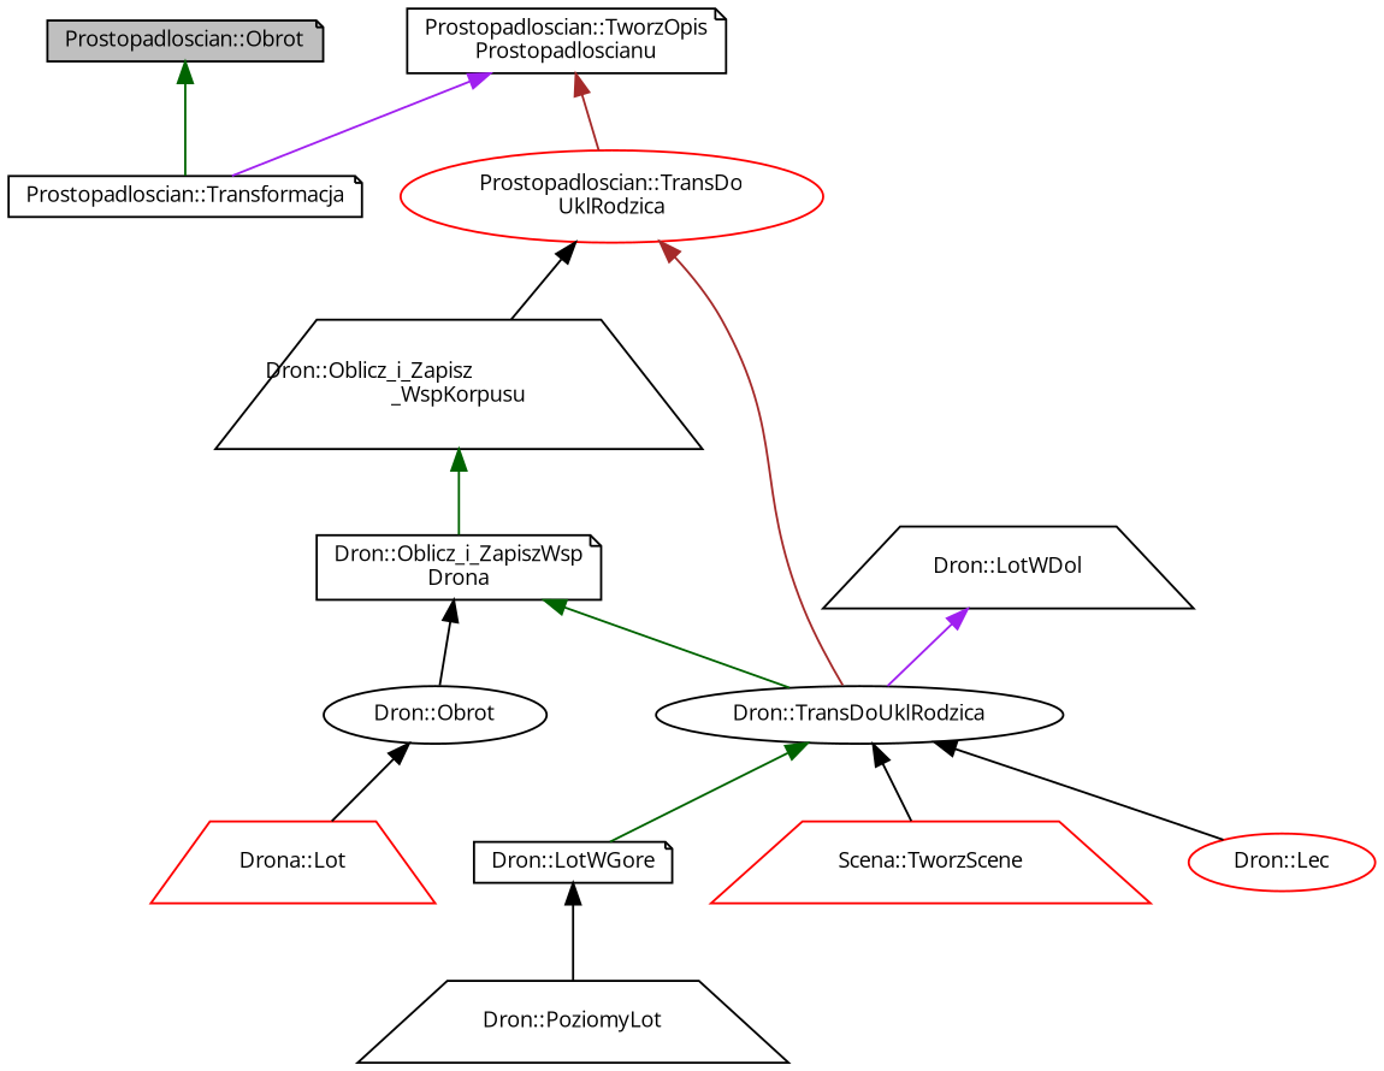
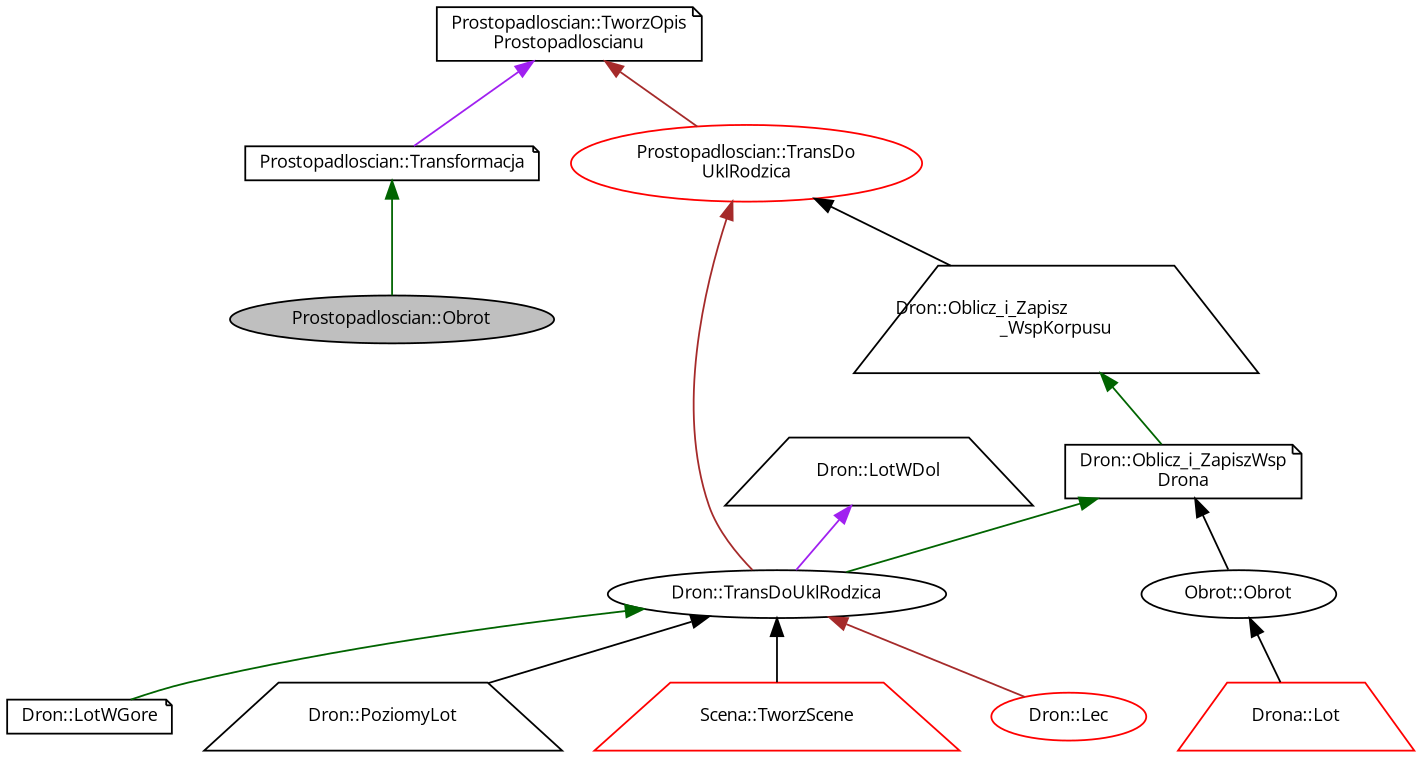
  digraph {
    fontname="Open Sans"
    rankdir=TB
    node [color=black fillcolor=white fontname="Open Sans" fontsize=10 shape=note style=filled]
    edge [color=black dir=back fontname="Open Sans" fontsize=10 labelfontname=FreeSans labelfontsize=10 style=solid]
-   n1 [fillcolor=grey75 fontcolor=black height=0.2 label="Prostopadloscian::Obrot" width=0.4]
+   n1 [fillcolor=grey75 fontcolor=black height=0.2 label="Prostopadloscian::Obrot" shape=ellipse width=0.4]
    n2 [height=0.2 label="Prostopadloscian::Transformacja" width=0.4]
    n3 [height=0.2 label="Prostopadloscian::TworzOpis\lProstopadloscianu" width=0.4]
    n4 [color=red height=0.2 label="Prostopadloscian::TransDo\lUklRodzica" shape=ellipse width=0.4]
    n5 [height=0.2 label="Dron::Oblicz_i_Zapisz\l_WspKorpusu" shape=trapezium width=0.4]
    n6 [height=0.2 label="Dron::TransDoUklRodzica" shape=ellipse width=0.4]
    n7 [height=0.2 label="Dron::Oblicz_i_ZapiszWsp\lDrona" width=0.4]
    n8 [color=red height=0.2 label="Dron::Lec" shape=ellipse width=0.4]
    n9 [height=0.2 label="Dron::LotWGore" width=0.4]
    n10 [height=0.2 label="Dron::PoziomyLot" shape=trapezium width=0.4]
    n11 [color=red height=0.2 label="Scena::TworzScene" shape=trapezium width=0.4]
-   n12 [height=0.2 label="Dron::Obrot" shape=ellipse width=0.4]
+   n12 [height=0.2 label="Obrot::Obrot" shape=ellipse width=0.4]
    n13 [color=red height=0.2 label="Drona::Lot" shape=trapezium width=0.4]
    n14 [height=0.2 label="Dron::LotWDol" shape=trapezium width=0.4]
-   n1 -> n2 [color=darkgreen]
+   n2 -> n1 [color=darkgreen]
    n3 -> n2 [color=purple]
    n3 -> n4 [color=brown]
    n4 -> n5
    n4 -> n6 [color=brown]
    n5 -> n7 [color=darkgreen]
-   n6 -> n8
+   n6 -> n8 [color=brown]
    n6 -> n9 [color=darkgreen]
-   n9 -> n10
+   n6 -> n10
    n6 -> n11
    n7 -> n6 [color=darkgreen]
    n7 -> n12
    n12 -> n13
    n14 -> n6 [color=purple]
  }
